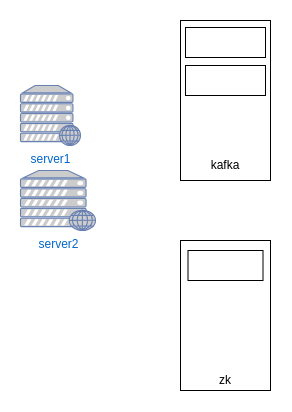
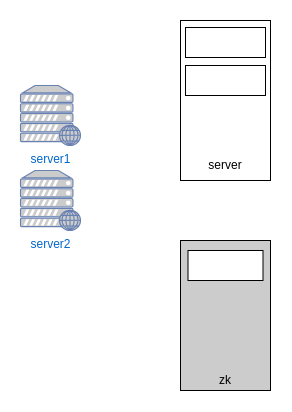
  <mxCell id="0" />
  <mxCell id="1" parent="0" />
- <mxCell id="2" value="&lt;br&gt;&lt;br&gt;&lt;br&gt;&lt;br&gt;&lt;br&gt;&lt;br&gt;&lt;br&gt;&lt;br&gt;&lt;br&gt;kafka" style="rounded=0;whiteSpace=wrap;html=1;" vertex="1" parent="1"><mxGeometry x="180" y="20" width="90" height="160" as="geometry" /></mxCell>
- <mxCell id="3" value="&lt;br&gt;&lt;br&gt;&lt;br&gt;&lt;br&gt;&lt;br&gt;&lt;br&gt;&lt;br&gt;&lt;br&gt;&lt;br&gt;zk" style="rounded=0;whiteSpace=wrap;html=1;" vertex="1" parent="1"><mxGeometry x="180" y="240" width="90" height="150" as="geometry" /></mxCell>
+ <mxCell id="2" value="&lt;br&gt;&lt;br&gt;&lt;br&gt;&lt;br&gt;&lt;br&gt;&lt;br&gt;&lt;br&gt;&lt;br&gt;&lt;br&gt;server" style="rounded=0;whiteSpace=wrap;html=1;" vertex="1" parent="1"><mxGeometry x="180" y="20" width="90" height="160" as="geometry" /></mxCell>
+ <mxCell id="3" value="&lt;br&gt;&lt;br&gt;&lt;br&gt;&lt;br&gt;&lt;br&gt;&lt;br&gt;&lt;br&gt;&lt;br&gt;&lt;br&gt;zk" style="rounded=0;whiteSpace=wrap;html=1;fillColor=#cccccc;" vertex="1" parent="1"><mxGeometry x="180" y="240" width="90" height="150" as="geometry" /></mxCell>
  <mxCell id="4" value="server1" style="fontColor=#0066CC;verticalAlign=top;verticalLabelPosition=bottom;labelPosition=center;align=center;html=1;outlineConnect=0;fillColor=#CCCCCC;strokeColor=#6881B3;gradientColor=none;gradientDirection=north;strokeWidth=2;shape=mxgraph.networks.web_server;" vertex="1" parent="1"><mxGeometry x="20" y="85" width="60" height="60" as="geometry" /></mxCell>
- <mxCell id="5" value="server2" style="fontColor=#0066CC;verticalAlign=top;verticalLabelPosition=bottom;labelPosition=center;align=center;html=1;outlineConnect=0;fillColor=#CCCCCC;strokeColor=#6881B3;gradientColor=none;gradientDirection=north;strokeWidth=2;shape=mxgraph.networks.web_server;" vertex="1" parent="1"><mxGeometry x="20" y="170" width="75" height="60" as="geometry" /></mxCell>
+ <mxCell id="5" value="server2" style="fontColor=#0066CC;verticalAlign=top;verticalLabelPosition=bottom;labelPosition=center;align=center;html=1;outlineConnect=0;fillColor=#CCCCCC;strokeColor=#6881B3;gradientColor=none;gradientDirection=north;strokeWidth=2;shape=mxgraph.networks.web_server;" vertex="1" parent="1"><mxGeometry x="20" y="170" width="60" height="60" as="geometry" /></mxCell>
  <mxCell id="6" value="" style="rounded=0;whiteSpace=wrap;html=1;" vertex="1" parent="1"><mxGeometry x="185" y="27" width="80" height="30" as="geometry" /></mxCell>
  <mxCell id="7" value="" style="rounded=0;whiteSpace=wrap;html=1;" vertex="1" parent="1"><mxGeometry x="185" y="65" width="80" height="30" as="geometry" /></mxCell>
  <mxCell id="8" value="" style="rounded=0;whiteSpace=wrap;html=1;" vertex="1" parent="1"><mxGeometry x="187.5" y="250" width="75" height="30" as="geometry" /></mxCell>
